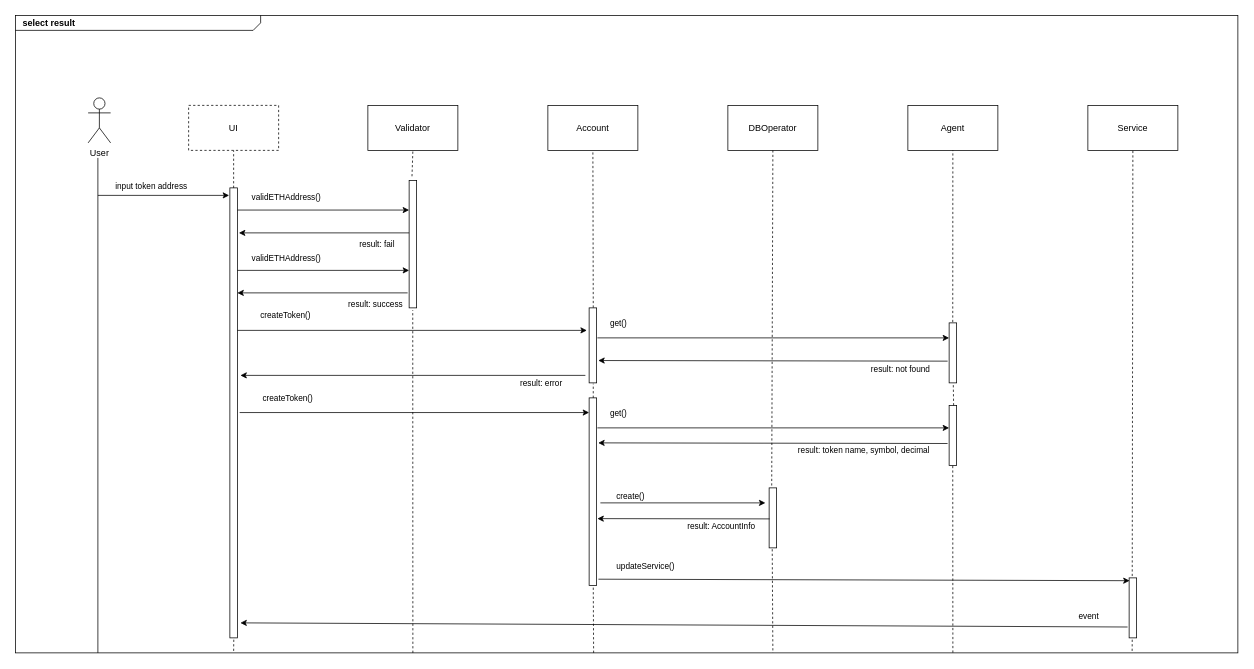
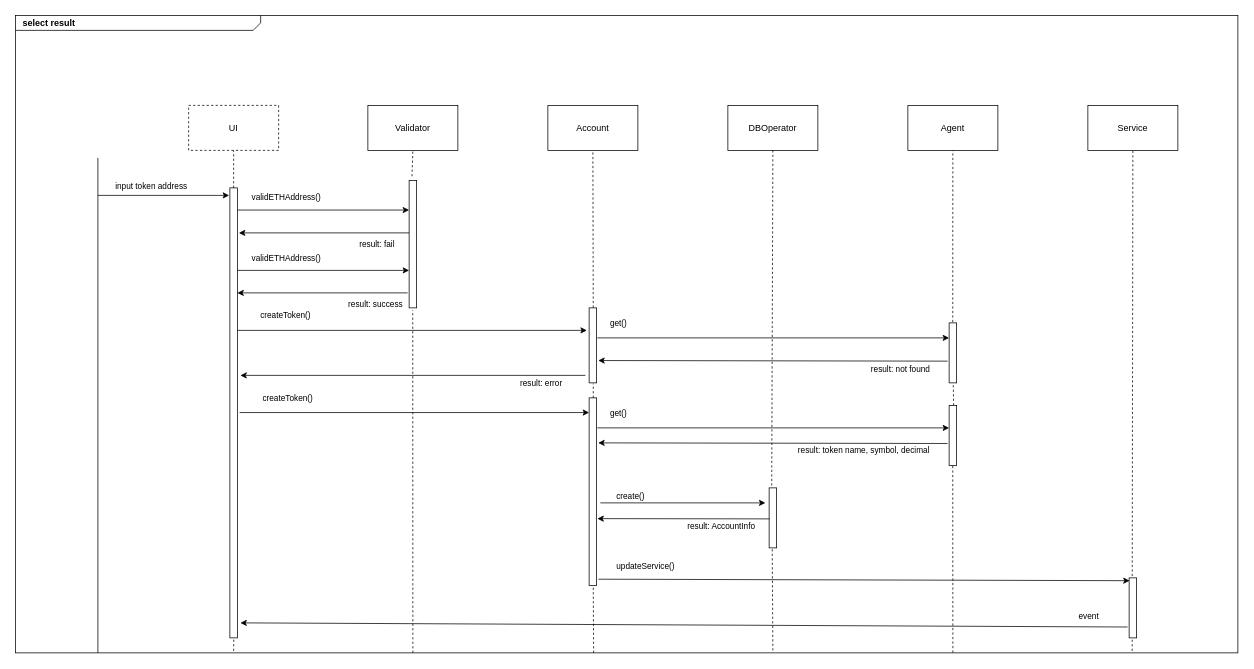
  <mxCell id="0" />
  <mxCell id="1" parent="0" />
- <mxCell id="2" value="User" style="shape=umlActor;verticalLabelPosition=bottom;verticalAlign=top;html=1;outlineConnect=0;" parent="1" vertex="1"><mxGeometry x="117" y="130" width="30" height="60" as="geometry" /></mxCell>
  <mxCell id="3" value="UI" style="rounded=0;whiteSpace=wrap;html=1;dashed=1;" parent="1" vertex="1"><mxGeometry x="251" y="140" width="120" height="60" as="geometry" /></mxCell>
  <mxCell id="4" value="" style="endArrow=none;html=1;" parent="1" edge="1"><mxGeometry width="50" height="50" relative="1" as="geometry"><mxPoint x="130" y="870" as="sourcePoint" /><mxPoint x="130" y="210" as="targetPoint" /></mxGeometry></mxCell>
  <mxCell id="5" value="DBOperator" style="rounded=0;whiteSpace=wrap;html=1;" parent="1" vertex="1"><mxGeometry x="970" y="140" width="120" height="60" as="geometry" /></mxCell>
  <mxCell id="6" value="Validator" style="rounded=0;whiteSpace=wrap;html=1;" parent="1" vertex="1"><mxGeometry x="490" y="140" width="120" height="60" as="geometry" /></mxCell>
  <mxCell id="7" value="" style="html=1;points=[];perimeter=orthogonalPerimeter;" parent="1" vertex="1"><mxGeometry x="306" y="250" width="10" height="600" as="geometry" /></mxCell>
  <mxCell id="8" value="Account" style="rounded=0;whiteSpace=wrap;html=1;" parent="1" vertex="1"><mxGeometry x="730" y="140" width="120" height="60" as="geometry" /></mxCell>
  <mxCell id="9" value="" style="endArrow=none;dashed=1;html=1;entryX=0.5;entryY=1;entryDx=0;entryDy=0;exitX=0.5;exitY=0;exitDx=0;exitDy=0;exitPerimeter=0;" parent="1" source="7" target="3" edge="1"><mxGeometry width="50" height="50" relative="1" as="geometry"><mxPoint x="950" y="510" as="sourcePoint" /><mxPoint x="1000" y="460" as="targetPoint" /></mxGeometry></mxCell>
  <mxCell id="10" value="" style="endArrow=none;dashed=1;html=1;entryX=0.5;entryY=1;entryDx=0;entryDy=0;exitX=0.383;exitY=-0.032;exitDx=0;exitDy=0;exitPerimeter=0;" parent="1" source="13" target="6" edge="1"><mxGeometry width="50" height="50" relative="1" as="geometry"><mxPoint x="549.67" y="225.58" as="sourcePoint" /><mxPoint x="1000" y="460" as="targetPoint" /></mxGeometry></mxCell>
  <mxCell id="11" value="" style="endArrow=classic;html=1;" parent="1" edge="1"><mxGeometry relative="1" as="geometry"><mxPoint x="130" y="260" as="sourcePoint" /><mxPoint x="305" y="260" as="targetPoint" /></mxGeometry></mxCell>
  <mxCell id="12" value="input token address" style="edgeLabel;resizable=0;html=1;align=center;verticalAlign=middle;" parent="11" connectable="0" vertex="1"><mxGeometry relative="1" as="geometry"><mxPoint x="-17.5" y="-13" as="offset" /></mxGeometry></mxCell>
  <mxCell id="13" value="" style="html=1;points=[];perimeter=orthogonalPerimeter;" parent="1" vertex="1"><mxGeometry x="545" y="240" width="10" height="170" as="geometry" /></mxCell>
  <mxCell id="14" value="" style="endArrow=classic;html=1;" parent="1" target="13" edge="1"><mxGeometry relative="1" as="geometry"><mxPoint x="316" y="279.58" as="sourcePoint" /><mxPoint x="416" y="279.58" as="targetPoint" /></mxGeometry></mxCell>
  <mxCell id="15" value="validETHAddress()" style="edgeLabel;resizable=0;html=1;align=center;verticalAlign=middle;" parent="14" connectable="0" vertex="1"><mxGeometry relative="1" as="geometry"><mxPoint x="-50.17" y="-16.87" as="offset" /></mxGeometry></mxCell>
  <mxCell id="16" value="" style="endArrow=classic;html=1;exitX=-0.2;exitY=0.652;exitDx=0;exitDy=0;exitPerimeter=0;" parent="1" edge="1"><mxGeometry relative="1" as="geometry"><mxPoint x="545" y="310" as="sourcePoint" /><mxPoint x="318" y="310" as="targetPoint" /></mxGeometry></mxCell>
  <mxCell id="17" value="result: fail" style="edgeLabel;resizable=0;html=1;align=center;verticalAlign=middle;" parent="16" connectable="0" vertex="1"><mxGeometry relative="1" as="geometry"><mxPoint x="70.33" y="14.8" as="offset" /></mxGeometry></mxCell>
  <mxCell id="18" value="" style="endArrow=classic;html=1;" parent="1" edge="1"><mxGeometry relative="1" as="geometry"><mxPoint x="316" y="360" as="sourcePoint" /><mxPoint x="545" y="360" as="targetPoint" /></mxGeometry></mxCell>
  <mxCell id="19" value="validETHAddress()" style="edgeLabel;resizable=0;html=1;align=center;verticalAlign=middle;" parent="18" connectable="0" vertex="1"><mxGeometry relative="1" as="geometry"><mxPoint x="-50.17" y="-16.87" as="offset" /></mxGeometry></mxCell>
  <mxCell id="20" value="" style="endArrow=classic;html=1;exitX=-0.2;exitY=0.652;exitDx=0;exitDy=0;exitPerimeter=0;" parent="1" edge="1"><mxGeometry relative="1" as="geometry"><mxPoint x="543" y="390" as="sourcePoint" /><mxPoint x="316" y="390" as="targetPoint" /></mxGeometry></mxCell>
  <mxCell id="21" value="result: success" style="edgeLabel;resizable=0;html=1;align=center;verticalAlign=middle;" parent="20" connectable="0" vertex="1"><mxGeometry relative="1" as="geometry"><mxPoint x="70.33" y="14.8" as="offset" /></mxGeometry></mxCell>
  <mxCell id="22" value="" style="html=1;points=[];perimeter=orthogonalPerimeter;" parent="1" vertex="1"><mxGeometry x="785" y="410" width="10" height="100" as="geometry" /></mxCell>
  <mxCell id="23" value="&lt;span style=&quot;text-align: left&quot;&gt;createToken()&lt;/span&gt;" style="endArrow=classic;html=1;" parent="1" edge="1"><mxGeometry x="-0.725" y="20" relative="1" as="geometry"><mxPoint x="316" y="440" as="sourcePoint" /><mxPoint x="782" y="440" as="targetPoint" /><mxPoint as="offset" /></mxGeometry></mxCell>
  <mxCell id="24" value="Agent" style="rounded=0;whiteSpace=wrap;html=1;" parent="1" vertex="1"><mxGeometry x="1210" y="140" width="120" height="60" as="geometry" /></mxCell>
  <mxCell id="25" value="" style="html=1;points=[];perimeter=orthogonalPerimeter;" parent="1" vertex="1"><mxGeometry x="1265" y="430" width="10" height="80" as="geometry" /></mxCell>
  <mxCell id="26" value="" style="endArrow=classic;html=1;" parent="1" edge="1"><mxGeometry relative="1" as="geometry"><mxPoint x="796" y="570" as="sourcePoint" /><mxPoint x="1265" y="570" as="targetPoint" /></mxGeometry></mxCell>
  <mxCell id="27" value="get()" style="edgeLabel;resizable=0;html=1;align=center;verticalAlign=middle;" parent="26" connectable="0" vertex="1"><mxGeometry relative="1" as="geometry"><mxPoint x="-207.5" y="-20" as="offset" /></mxGeometry></mxCell>
  <mxCell id="28" value="" style="endArrow=classic;html=1;exitX=-0.2;exitY=0.638;exitDx=0;exitDy=0;exitPerimeter=0;entryX=1.217;entryY=0.702;entryDx=0;entryDy=0;entryPerimeter=0;" parent="1" source="25" target="22" edge="1"><mxGeometry relative="1" as="geometry"><mxPoint x="660" y="390" as="sourcePoint" /><mxPoint x="760" y="390" as="targetPoint" /></mxGeometry></mxCell>
  <mxCell id="29" value="result: not found" style="edgeLabel;resizable=0;html=1;align=center;verticalAlign=middle;" parent="28" connectable="0" vertex="1"><mxGeometry relative="1" as="geometry"><mxPoint x="169.5" y="11.38" as="offset" /></mxGeometry></mxCell>
  <mxCell id="30" value="" style="endArrow=classic;html=1;" parent="1" edge="1"><mxGeometry relative="1" as="geometry"><mxPoint x="780" y="500" as="sourcePoint" /><mxPoint x="320" y="500" as="targetPoint" /></mxGeometry></mxCell>
  <mxCell id="31" value="result: error" style="edgeLabel;resizable=0;html=1;align=center;verticalAlign=middle;" parent="30" connectable="0" vertex="1"><mxGeometry relative="1" as="geometry"><mxPoint x="170" y="10" as="offset" /></mxGeometry></mxCell>
  <mxCell id="32" value="" style="html=1;points=[];perimeter=orthogonalPerimeter;" parent="1" vertex="1"><mxGeometry x="785" y="530" width="10" height="250" as="geometry" /></mxCell>
  <mxCell id="33" value="&lt;span style=&quot;text-align: left&quot;&gt;createToken()&lt;/span&gt;" style="endArrow=classic;html=1;" parent="1" edge="1"><mxGeometry x="-0.725" y="20" relative="1" as="geometry"><mxPoint x="319" y="549.58" as="sourcePoint" /><mxPoint x="785" y="549.58" as="targetPoint" /><mxPoint as="offset" /></mxGeometry></mxCell>
  <mxCell id="34" value="" style="html=1;points=[];perimeter=orthogonalPerimeter;" parent="1" vertex="1"><mxGeometry x="1265" y="540" width="10" height="80" as="geometry" /></mxCell>
  <mxCell id="35" value="" style="endArrow=classic;html=1;" parent="1" edge="1"><mxGeometry relative="1" as="geometry"><mxPoint x="796" y="450" as="sourcePoint" /><mxPoint x="1265" y="450" as="targetPoint" /></mxGeometry></mxCell>
  <mxCell id="36" value="get()" style="edgeLabel;resizable=0;html=1;align=center;verticalAlign=middle;" parent="35" connectable="0" vertex="1"><mxGeometry relative="1" as="geometry"><mxPoint x="-207.5" y="-20" as="offset" /></mxGeometry></mxCell>
  <mxCell id="37" value="" style="endArrow=classic;html=1;exitX=-0.2;exitY=0.638;exitDx=0;exitDy=0;exitPerimeter=0;entryX=1.217;entryY=0.702;entryDx=0;entryDy=0;entryPerimeter=0;" parent="1" edge="1"><mxGeometry relative="1" as="geometry"><mxPoint x="1262.92" y="590.84" as="sourcePoint" /><mxPoint x="797.09" y="590" as="targetPoint" /></mxGeometry></mxCell>
  <mxCell id="38" value="result: token name, symbol, decimal" style="edgeLabel;resizable=0;html=1;align=center;verticalAlign=middle;" parent="37" connectable="0" vertex="1"><mxGeometry relative="1" as="geometry"><mxPoint x="120.18" y="9.58" as="offset" /></mxGeometry></mxCell>
  <mxCell id="39" value="" style="html=1;points=[];perimeter=orthogonalPerimeter;" parent="1" vertex="1"><mxGeometry x="1025" y="650" width="10" height="80" as="geometry" /></mxCell>
  <mxCell id="40" value="" style="endArrow=classic;html=1;" parent="1" edge="1"><mxGeometry relative="1" as="geometry"><mxPoint x="800" y="670" as="sourcePoint" /><mxPoint x="1020" y="670" as="targetPoint" /></mxGeometry></mxCell>
  <mxCell id="41" value="create()" style="edgeLabel;resizable=0;html=1;align=center;verticalAlign=middle;" parent="40" connectable="0" vertex="1"><mxGeometry relative="1" as="geometry"><mxPoint x="-70.34" y="-10" as="offset" /></mxGeometry></mxCell>
  <mxCell id="42" value="" style="endArrow=classic;html=1;exitX=0.069;exitY=0.517;exitDx=0;exitDy=0;exitPerimeter=0;" parent="1" source="39" edge="1"><mxGeometry relative="1" as="geometry"><mxPoint x="860" y="740" as="sourcePoint" /><mxPoint x="796" y="691" as="targetPoint" /></mxGeometry></mxCell>
  <mxCell id="43" value="result: AccountInfo" style="edgeLabel;resizable=0;html=1;align=center;verticalAlign=middle;" parent="42" connectable="0" vertex="1"><mxGeometry relative="1" as="geometry"><mxPoint x="49.48" y="8.95" as="offset" /></mxGeometry></mxCell>
  <mxCell id="44" value="" style="endArrow=classic;html=1;entryX=0.069;entryY=0.047;entryDx=0;entryDy=0;entryPerimeter=0;exitX=1.241;exitY=0.967;exitDx=0;exitDy=0;exitPerimeter=0;" parent="1" source="32" target="47" edge="1"><mxGeometry relative="1" as="geometry"><mxPoint x="795" y="764" as="sourcePoint" /><mxPoint x="590" y="760" as="targetPoint" /></mxGeometry></mxCell>
  <mxCell id="45" value="updateService()" style="edgeLabel;resizable=0;html=1;align=center;verticalAlign=middle;" parent="44" connectable="0" vertex="1"><mxGeometry relative="1" as="geometry"><mxPoint x="-291.89" y="-19" as="offset" /></mxGeometry></mxCell>
  <mxCell id="46" value="Service" style="rounded=0;whiteSpace=wrap;html=1;" parent="1" vertex="1"><mxGeometry x="1450" y="140" width="120" height="60" as="geometry" /></mxCell>
  <mxCell id="47" value="" style="html=1;points=[];perimeter=orthogonalPerimeter;" parent="1" vertex="1"><mxGeometry x="1505" y="770" width="10" height="80" as="geometry" /></mxCell>
  <mxCell id="48" value="" style="endArrow=classic;html=1;exitX=-0.207;exitY=0.819;exitDx=0;exitDy=0;exitPerimeter=0;" parent="1" source="47" edge="1"><mxGeometry relative="1" as="geometry"><mxPoint x="980" y="600" as="sourcePoint" /><mxPoint x="320" y="830" as="targetPoint" /></mxGeometry></mxCell>
  <mxCell id="49" value="event" style="edgeLabel;resizable=0;html=1;align=center;verticalAlign=middle;" parent="48" connectable="0" vertex="1"><mxGeometry relative="1" as="geometry"><mxPoint x="538.79" y="-12.76" as="offset" /></mxGeometry></mxCell>
  <mxCell id="50" value="" style="endArrow=none;dashed=1;html=1;entryX=0.5;entryY=1;entryDx=0;entryDy=0;exitX=0.552;exitY=-0.003;exitDx=0;exitDy=0;exitPerimeter=0;" parent="1" source="22" target="8" edge="1"><mxGeometry width="50" height="50" relative="1" as="geometry"><mxPoint x="920" y="530" as="sourcePoint" /><mxPoint x="970" y="480" as="targetPoint" /></mxGeometry></mxCell>
  <mxCell id="51" value="" style="endArrow=none;dashed=1;html=1;entryX=0.552;entryY=1.01;entryDx=0;entryDy=0;entryPerimeter=0;" parent="1" source="32" target="22" edge="1"><mxGeometry width="50" height="50" relative="1" as="geometry"><mxPoint x="920" y="530" as="sourcePoint" /><mxPoint x="970" y="480" as="targetPoint" /></mxGeometry></mxCell>
  <mxCell id="52" value="" style="endArrow=none;dashed=1;html=1;entryX=0.552;entryY=1.006;entryDx=0;entryDy=0;entryPerimeter=0;" parent="1" target="32" edge="1"><mxGeometry width="50" height="50" relative="1" as="geometry"><mxPoint x="791" y="870" as="sourcePoint" /><mxPoint x="810" y="780" as="targetPoint" /></mxGeometry></mxCell>
  <mxCell id="53" value="" style="endArrow=none;dashed=1;html=1;exitX=0.521;exitY=1.004;exitDx=0;exitDy=0;exitPerimeter=0;" parent="1" source="7" edge="1"><mxGeometry width="50" height="50" relative="1" as="geometry"><mxPoint x="920" y="530" as="sourcePoint" /><mxPoint x="311" y="870" as="targetPoint" /></mxGeometry></mxCell>
  <mxCell id="54" value="" style="endArrow=none;dashed=1;html=1;entryX=0.483;entryY=1.018;entryDx=0;entryDy=0;entryPerimeter=0;" parent="1" target="13" edge="1"><mxGeometry width="50" height="50" relative="1" as="geometry"><mxPoint x="550" y="870" as="sourcePoint" /><mxPoint x="970" y="490" as="targetPoint" /></mxGeometry></mxCell>
  <mxCell id="55" value="" style="endArrow=none;dashed=1;html=1;entryX=0.5;entryY=1;entryDx=0;entryDy=0;exitX=0.345;exitY=-0.039;exitDx=0;exitDy=0;exitPerimeter=0;" parent="1" source="39" target="5" edge="1"><mxGeometry width="50" height="50" relative="1" as="geometry"><mxPoint x="920" y="540" as="sourcePoint" /><mxPoint x="970" y="490" as="targetPoint" /></mxGeometry></mxCell>
  <mxCell id="56" value="" style="endArrow=none;dashed=1;html=1;exitX=0.414;exitY=1.022;exitDx=0;exitDy=0;exitPerimeter=0;" parent="1" source="39" edge="1"><mxGeometry width="50" height="50" relative="1" as="geometry"><mxPoint x="920" y="540" as="sourcePoint" /><mxPoint x="1030" y="870" as="targetPoint" /></mxGeometry></mxCell>
  <mxCell id="57" value="" style="endArrow=none;dashed=1;html=1;exitX=0.483;exitY=-0.013;exitDx=0;exitDy=0;exitPerimeter=0;" parent="1" source="25" target="24" edge="1"><mxGeometry width="50" height="50" relative="1" as="geometry"><mxPoint x="920" y="540" as="sourcePoint" /><mxPoint x="970" y="490" as="targetPoint" /></mxGeometry></mxCell>
  <mxCell id="58" value="" style="endArrow=none;dashed=1;html=1;entryX=0.552;entryY=1.004;entryDx=0;entryDy=0;entryPerimeter=0;" parent="1" target="25" edge="1"><mxGeometry width="50" height="50" relative="1" as="geometry"><mxPoint x="1271" y="540" as="sourcePoint" /><mxPoint x="970" y="490" as="targetPoint" /></mxGeometry></mxCell>
  <mxCell id="59" value="" style="endArrow=none;dashed=1;html=1;exitX=0.483;exitY=1.009;exitDx=0;exitDy=0;exitPerimeter=0;" parent="1" source="34" edge="1"><mxGeometry width="50" height="50" relative="1" as="geometry"><mxPoint x="1290" y="630" as="sourcePoint" /><mxPoint x="1270" y="870" as="targetPoint" /></mxGeometry></mxCell>
  <mxCell id="60" value="" style="endArrow=none;dashed=1;html=1;entryX=0.5;entryY=1;entryDx=0;entryDy=0;exitX=0.414;exitY=-0.03;exitDx=0;exitDy=0;exitPerimeter=0;" parent="1" source="47" target="46" edge="1"><mxGeometry width="50" height="50" relative="1" as="geometry"><mxPoint x="920" y="680" as="sourcePoint" /><mxPoint x="970" y="630" as="targetPoint" /></mxGeometry></mxCell>
  <mxCell id="61" value="" style="endArrow=none;dashed=1;html=1;exitX=0.414;exitY=1.03;exitDx=0;exitDy=0;exitPerimeter=0;" parent="1" source="47" edge="1"><mxGeometry width="50" height="50" relative="1" as="geometry"><mxPoint x="920" y="640" as="sourcePoint" /><mxPoint x="1509" y="870" as="targetPoint" /></mxGeometry></mxCell>
  <mxCell id="62" value="&lt;p style=&quot;margin: 0px ; margin-top: 4px ; margin-left: 10px ; text-align: left&quot;&gt;&lt;b&gt;select result&lt;/b&gt;&lt;br&gt;&lt;/p&gt;" style="html=1;strokeWidth=1;shape=mxgraph.sysml.package;html=1;overflow=fill;whiteSpace=wrap;fillColor=none;gradientColor=none;fontSize=12;align=center;labelX=327.64;" parent="1" vertex="1"><mxGeometry x="20" y="20" width="1630" height="850" as="geometry" /></mxCell>
